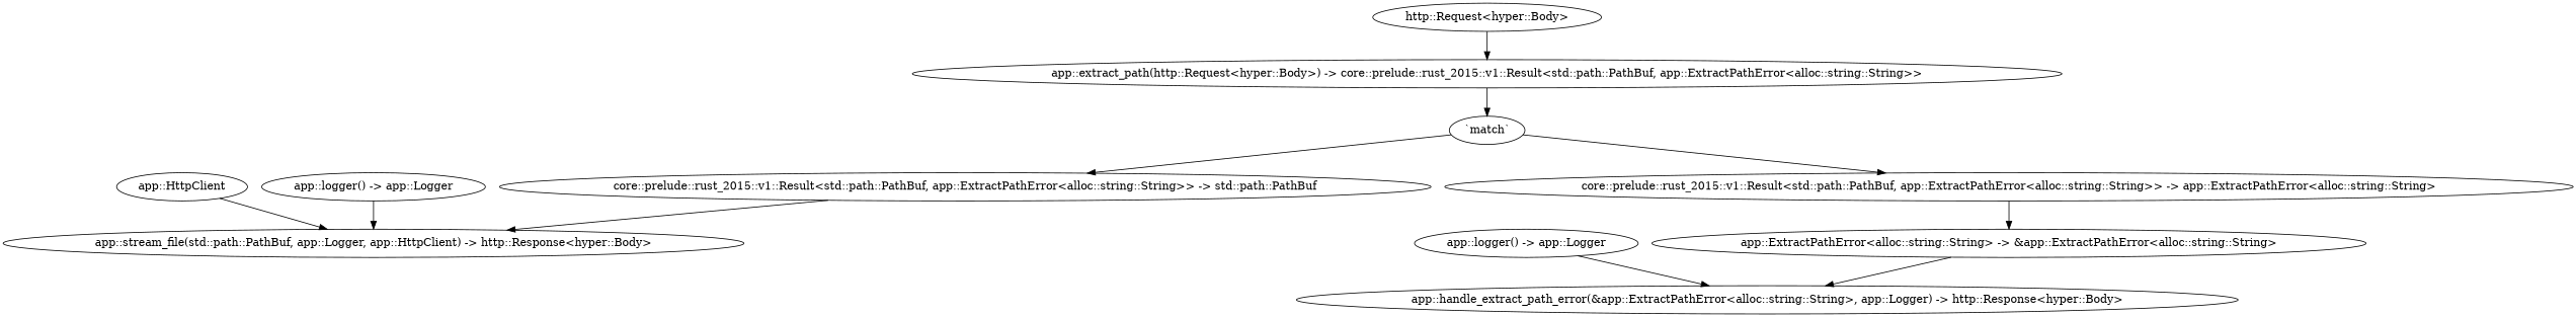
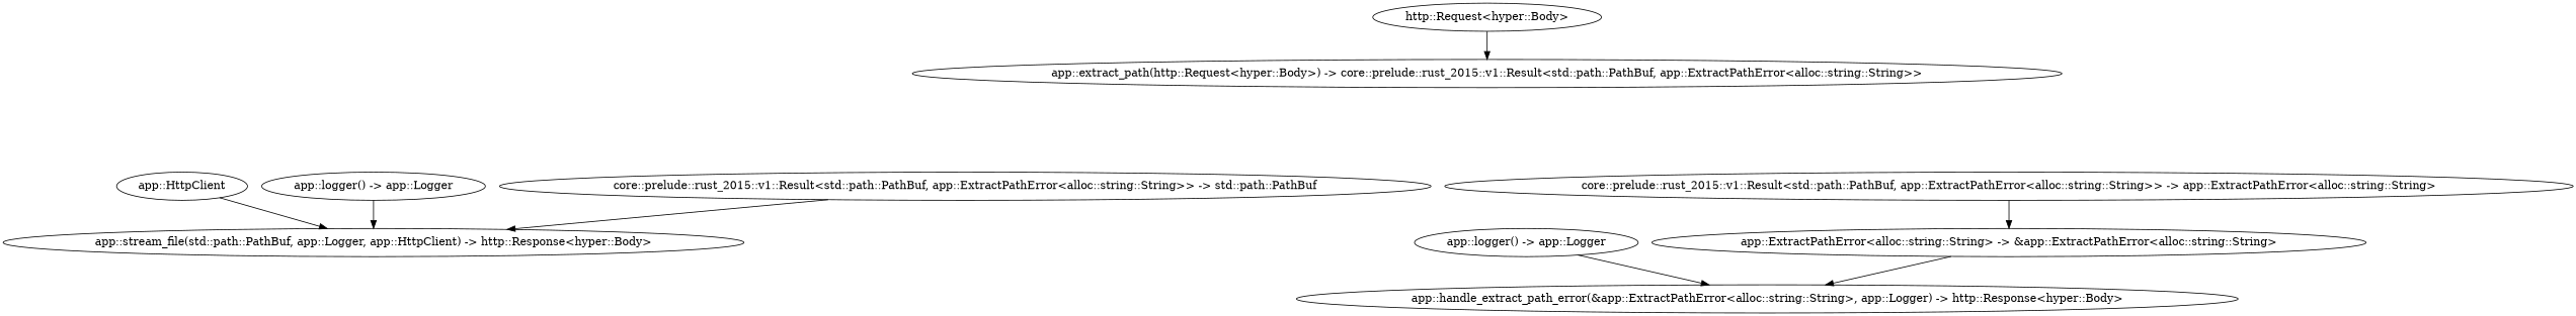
  digraph {
    n1 [label="app::stream_file(std::path::PathBuf, app::Logger, app::HttpClient) -> http::Response<hyper::Body>"]
    n2 [label="app::HttpClient"]
    n3 [label="app::logger() -> app::Logger"]
    n4 [label="core::prelude::rust_2015::v1::Result<std::path::PathBuf, app::ExtractPathError<alloc::string::String>> -> std::path::PathBuf"]
    n5 [label="app::extract_path(http::Request<hyper::Body>) -> core::prelude::rust_2015::v1::Result<std::path::PathBuf, app::ExtractPathError<alloc::string::String>>"]
-   n6 [label="`match`"]
    n7 [label="http::Request<hyper::Body>"]
    n8 [label="core::prelude::rust_2015::v1::Result<std::path::PathBuf, app::ExtractPathError<alloc::string::String>> -> app::ExtractPathError<alloc::string::String>"]
    n9 [label="app::ExtractPathError<alloc::string::String> -> &app::ExtractPathError<alloc::string::String>"]
    n10 [label="app::handle_extract_path_error(&app::ExtractPathError<alloc::string::String>, app::Logger) -> http::Response<hyper::Body>"]
    n11 [label="app::logger() -> app::Logger"]
    n2 -> n1
    n3 -> n1
    n4 -> n1
-   n5 -> n6
-   n6 -> n4
-   n6 -> n8
    n7 -> n5
    n8 -> n9
    n9 -> n10
    n11 -> n10
  }
